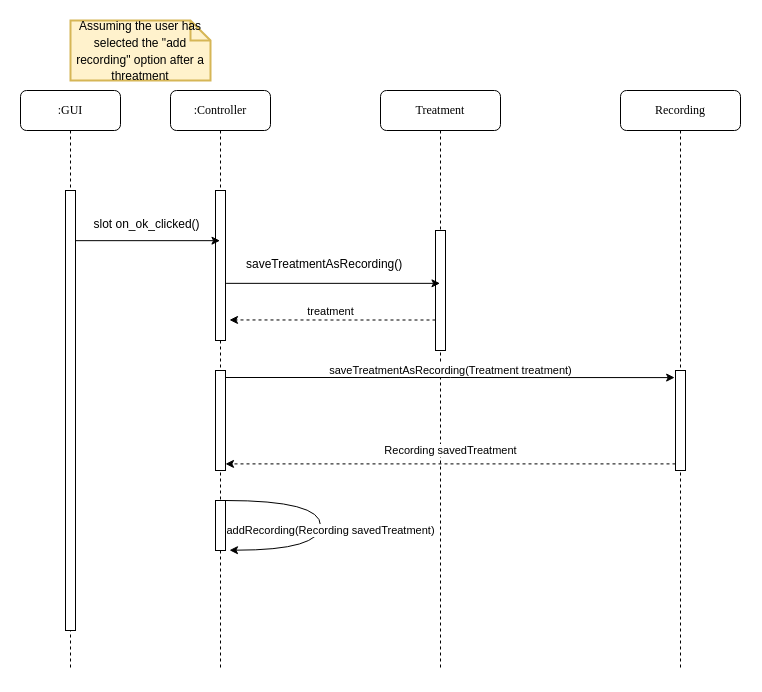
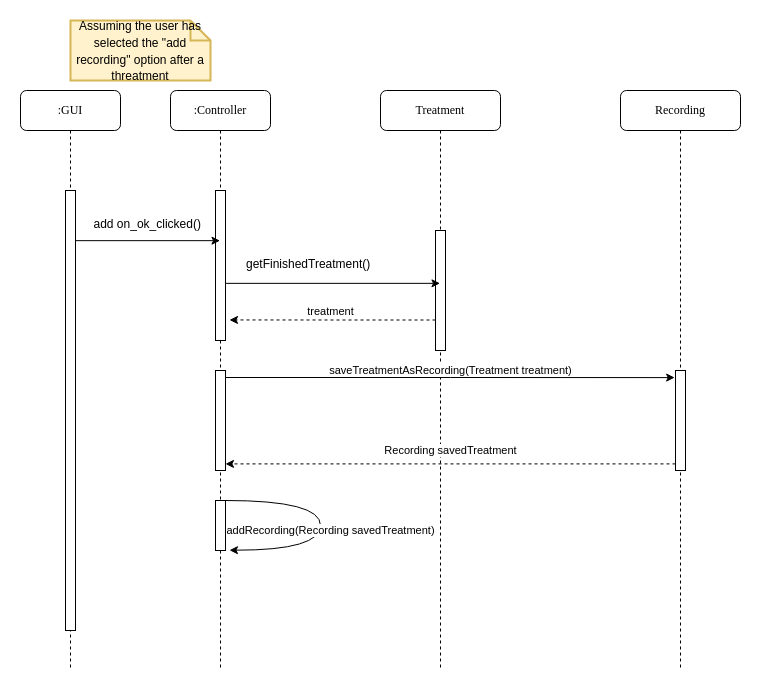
  <mxCell id="0" />
  <mxCell id="1" parent="0" />
  <mxCell id="2" value=":Controller" style="shape=umlLifeline;perimeter=lifelinePerimeter;whiteSpace=wrap;html=1;container=1;collapsible=0;recursiveResize=0;outlineConnect=0;rounded=1;shadow=0;comic=0;labelBackgroundColor=none;strokeWidth=1;fontFamily=Verdana;fontSize=12;align=center;" parent="1" vertex="1"><mxGeometry x="170" y="90" width="100" height="580" as="geometry" /></mxCell>
  <mxCell id="3" value="" style="html=1;points=[];perimeter=orthogonalPerimeter;rounded=0;shadow=0;comic=0;labelBackgroundColor=none;strokeWidth=1;fontFamily=Verdana;fontSize=12;align=center;" parent="2" vertex="1"><mxGeometry x="45" y="100" width="10" height="150" as="geometry" /></mxCell>
  <mxCell id="4" value="" style="html=1;points=[];perimeter=orthogonalPerimeter;rounded=0;shadow=0;comic=0;labelBackgroundColor=none;strokeWidth=1;fontFamily=Verdana;fontSize=12;align=center;" vertex="1" parent="2"><mxGeometry x="45" y="280" width="10" height="100" as="geometry" /></mxCell>
  <mxCell id="5" value="" style="html=1;points=[];perimeter=orthogonalPerimeter;rounded=0;shadow=0;comic=0;labelBackgroundColor=none;strokeWidth=1;fontFamily=Verdana;fontSize=12;align=center;" vertex="1" parent="2"><mxGeometry x="45" y="410" width="10" height="50" as="geometry" /></mxCell>
  <mxCell id="6" value="addRecording(Recording savedTreatment)" style="edgeStyle=orthogonalEdgeStyle;orthogonalLoop=1;jettySize=auto;html=1;entryX=1.4;entryY=0.994;entryDx=0;entryDy=0;entryPerimeter=0;curved=1;" edge="1" parent="2" source="5" target="5"><mxGeometry x="0.061" y="10" relative="1" as="geometry"><mxPoint x="150" y="435" as="targetPoint" /><Array as="points"><mxPoint x="150" y="410" /><mxPoint x="150" y="460" /></Array><mxPoint as="offset" /></mxGeometry></mxCell>
  <mxCell id="7" value="Recording" style="shape=umlLifeline;perimeter=lifelinePerimeter;whiteSpace=wrap;html=1;container=1;collapsible=0;recursiveResize=0;outlineConnect=0;rounded=1;shadow=0;comic=0;labelBackgroundColor=none;strokeWidth=1;fontFamily=Verdana;fontSize=12;align=center;" parent="1" vertex="1"><mxGeometry x="620" y="90" width="120" height="580" as="geometry" /></mxCell>
  <mxCell id="8" value="" style="html=1;points=[];perimeter=orthogonalPerimeter;rounded=0;shadow=0;comic=0;labelBackgroundColor=none;strokeWidth=1;fontFamily=Verdana;fontSize=12;align=center;" parent="7" vertex="1"><mxGeometry x="55" y="280" width="10" height="100" as="geometry" /></mxCell>
  <mxCell id="9" value="Treatment" style="shape=umlLifeline;perimeter=lifelinePerimeter;whiteSpace=wrap;html=1;container=1;collapsible=0;recursiveResize=0;outlineConnect=0;rounded=1;shadow=0;comic=0;labelBackgroundColor=none;strokeWidth=1;fontFamily=Verdana;fontSize=12;align=center;" parent="1" vertex="1"><mxGeometry x="380" y="90" width="120" height="580" as="geometry" /></mxCell>
  <mxCell id="10" value="" style="html=1;points=[];perimeter=orthogonalPerimeter;rounded=0;shadow=0;comic=0;labelBackgroundColor=none;strokeWidth=1;fontFamily=Verdana;fontSize=12;align=center;" parent="9" vertex="1"><mxGeometry x="55" y="140" width="10" height="120" as="geometry" /></mxCell>
  <mxCell id="11" value=":GUI" style="shape=umlLifeline;perimeter=lifelinePerimeter;whiteSpace=wrap;html=1;container=1;collapsible=0;recursiveResize=0;outlineConnect=0;rounded=1;shadow=0;comic=0;labelBackgroundColor=none;strokeWidth=1;fontFamily=Verdana;fontSize=12;align=center;" parent="1" vertex="1"><mxGeometry x="20" y="90" width="100" height="580" as="geometry" /></mxCell>
  <mxCell id="12" value="" style="html=1;points=[];perimeter=orthogonalPerimeter;rounded=0;shadow=0;comic=0;labelBackgroundColor=none;strokeWidth=1;fontFamily=Verdana;fontSize=12;align=center;" parent="11" vertex="1"><mxGeometry x="45" y="100" width="10" height="440" as="geometry" /></mxCell>
- <mxCell id="13" value="slot on_ok_clicked()" style="text;strokeColor=none;fillColor=none;align=left;verticalAlign=top;spacingLeft=4;spacingRight=4;overflow=hidden;rotatable=0;points=[[0,0.5],[1,0.5]];portConstraint=eastwest;" parent="1" vertex="1"><mxGeometry x="87.5" y="210" width="265" height="26" as="geometry" /></mxCell>
+ <mxCell id="13" value="add on_ok_clicked()" style="text;strokeColor=none;fillColor=none;align=left;verticalAlign=top;spacingLeft=4;spacingRight=4;overflow=hidden;rotatable=0;points=[[0,0.5],[1,0.5]];portConstraint=eastwest;" parent="1" vertex="1"><mxGeometry x="87.5" y="210" width="265" height="26" as="geometry" /></mxCell>
  <mxCell id="14" value="" style="endArrow=classic;html=1;exitX=1.007;exitY=0.114;exitDx=0;exitDy=0;exitPerimeter=0;" parent="1" source="12" target="2" edge="1"><mxGeometry width="50" height="50" relative="1" as="geometry"><mxPoint x="170" y="190" as="sourcePoint" /><mxPoint x="220" y="140" as="targetPoint" /></mxGeometry></mxCell>
  <mxCell id="15" value="&lt;span style=&quot;color: rgb(0 , 0 , 0) ; font-size: 12px&quot;&gt;Assuming the user has selected the &quot;add recording&quot; option after a threatment&lt;/span&gt;" style="shape=note;strokeWidth=2;fontSize=14;size=20;whiteSpace=wrap;html=1;fillColor=#fff2cc;strokeColor=#d6b656;fontColor=#666600;" parent="1" vertex="1"><mxGeometry x="70" y="20" width="140" height="60" as="geometry" /></mxCell>
  <mxCell id="16" value="" style="endArrow=classic;html=1;exitX=1.057;exitY=0.619;exitDx=0;exitDy=0;exitPerimeter=0;" parent="1" source="3" target="9" edge="1"><mxGeometry width="50" height="50" relative="1" as="geometry"><mxPoint x="350" y="350" as="sourcePoint" /><mxPoint x="510" y="324" as="targetPoint" /></mxGeometry></mxCell>
- <mxCell id="17" value="saveTreatmentAsRecording()" style="text;strokeColor=none;fillColor=none;align=left;verticalAlign=top;spacingLeft=4;spacingRight=4;overflow=hidden;rotatable=0;points=[[0,0.5],[1,0.5]];portConstraint=eastwest;" parent="1" vertex="1"><mxGeometry x="240" y="250" width="210" height="26" as="geometry" /></mxCell>
+ <mxCell id="17" value="getFinishedTreatment()" style="text;strokeColor=none;fillColor=none;align=left;verticalAlign=top;spacingLeft=4;spacingRight=4;overflow=hidden;rotatable=0;points=[[0,0.5],[1,0.5]];portConstraint=eastwest;" parent="1" vertex="1"><mxGeometry x="240" y="250" width="210" height="26" as="geometry" /></mxCell>
  <mxCell id="18" value="treatment" style="edgeStyle=orthogonalEdgeStyle;rounded=0;orthogonalLoop=1;jettySize=auto;html=1;entryX=1.4;entryY=0.863;entryDx=0;entryDy=0;entryPerimeter=0;dashed=1;" edge="1" parent="1" source="10" target="3"><mxGeometry x="0.019" y="-9" relative="1" as="geometry"><Array as="points"><mxPoint x="330" y="319" /></Array><mxPoint as="offset" /></mxGeometry></mxCell>
  <mxCell id="19" value="saveTreatmentAsRecording(Treatment treatment)" style="edgeStyle=orthogonalEdgeStyle;rounded=0;orthogonalLoop=1;jettySize=auto;html=1;entryX=-0.086;entryY=0.071;entryDx=0;entryDy=0;entryPerimeter=0;" edge="1" parent="1" source="4" target="8"><mxGeometry x="0.002" y="7" relative="1" as="geometry"><Array as="points"><mxPoint x="450" y="377" /><mxPoint x="450" y="377" /></Array><mxPoint as="offset" /></mxGeometry></mxCell>
  <mxCell id="20" style="edgeStyle=orthogonalEdgeStyle;rounded=0;orthogonalLoop=1;jettySize=auto;html=1;entryX=1;entryY=0.934;entryDx=0;entryDy=0;entryPerimeter=0;dashed=1;" edge="1" parent="1" source="8" target="4"><mxGeometry relative="1" as="geometry"><Array as="points"><mxPoint x="450" y="463" /></Array></mxGeometry></mxCell>
  <mxCell id="21" value="Recording savedTreatment" style="edgeLabel;html=1;align=center;verticalAlign=middle;resizable=0;points=[];" vertex="1" connectable="0" parent="20"><mxGeometry x="-0.046" y="2" relative="1" as="geometry"><mxPoint x="-10.14" y="-15.43" as="offset" /></mxGeometry></mxCell>
